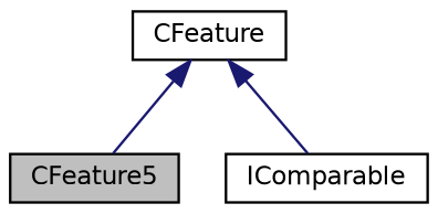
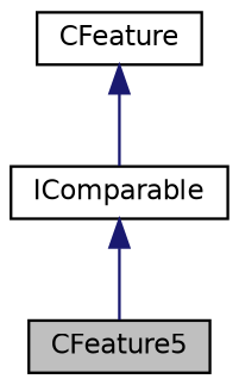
  digraph {
    node [color=black fillcolor=white fontname=Helvetica fontsize=10 shape=record style=filled]
    edge [color=midnightblue dir=back fontname=Helvetica fontsize=10 labelfontname=Helvetica labelfontsize=10 style=solid]
    n1 [fillcolor=grey75 fontcolor=black height=0.2 label=CFeature5 width=0.4]
    n2 [height=0.2 label=CFeature width=0.4]
    n3 [height=0.2 label=IComparable width=0.4]
-   n2 -> n1
+   n3 -> n1
    n2 -> n3
  }
